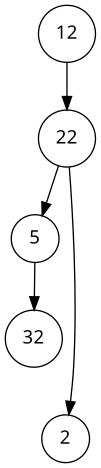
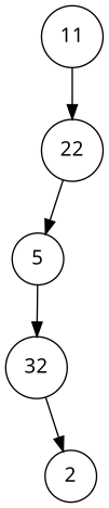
  digraph {
    fontname="Noto Sans"
    node [fontname="Noto Sans" shape=circle]
    edge [fontname="Noto Sans"]
-   12 [group=12]
+   12 [group=12 label=11]
    22 [group=22]
    5 [group=5]
    32 [group=32]
    n5 [group=3 label=2]
    12 -> 22
    22 -> 5
    5 -> 32
-   22 -> n5
+   32 -> n5
  }
